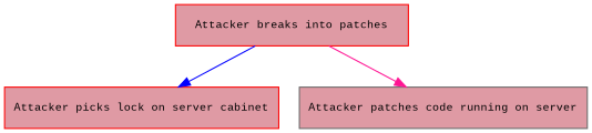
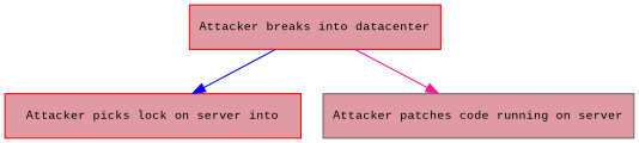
  strict graph {
    fontname="Liberation Mono"
    node [color=red fillcolor="#DF9AA4" fontname="Liberation Mono" fontsize=10.0 shape=rectangle style=filled]
    edge [arrowhead=normal dir=forward fontname="Liberation Mono" fontsize=8.0 style=solid]
-   n1 [label="Attacker breaks into patches"]
-   n2 [label="Attacker picks lock on server cabinet"]
+   n1 [label="Attacker breaks into datacenter"]
+   n2 [label="Attacker picks lock on server into"]
    n3 [color=gray40 label="Attacker patches code running on server"]
    n1 -- n2 [color=blue]
    n1 -- n3 [color=deeppink]
  }
